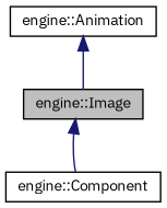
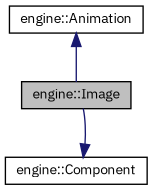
  digraph {
    fontname="IBM Plex Sans"
    node [color=black fillcolor=white fontname="IBM Plex Sans" fontsize=10 shape=record style=filled]
    edge [color=midnightblue dir=back fontname="IBM Plex Sans" fontsize=10 labelfontname=Helvetica labelfontsize=10 style=solid]
    n1 [fillcolor=grey75 fontcolor=black height=0.2 label="engine::Image" width=0.4]
    n2 [height=0.2 label="engine::Animation" width=0.4]
    n3 [height=0.2 label="engine::Component" width=0.4]
    n2 -> n1
-   n1 -> n3
+   n3 -> n1
  }
